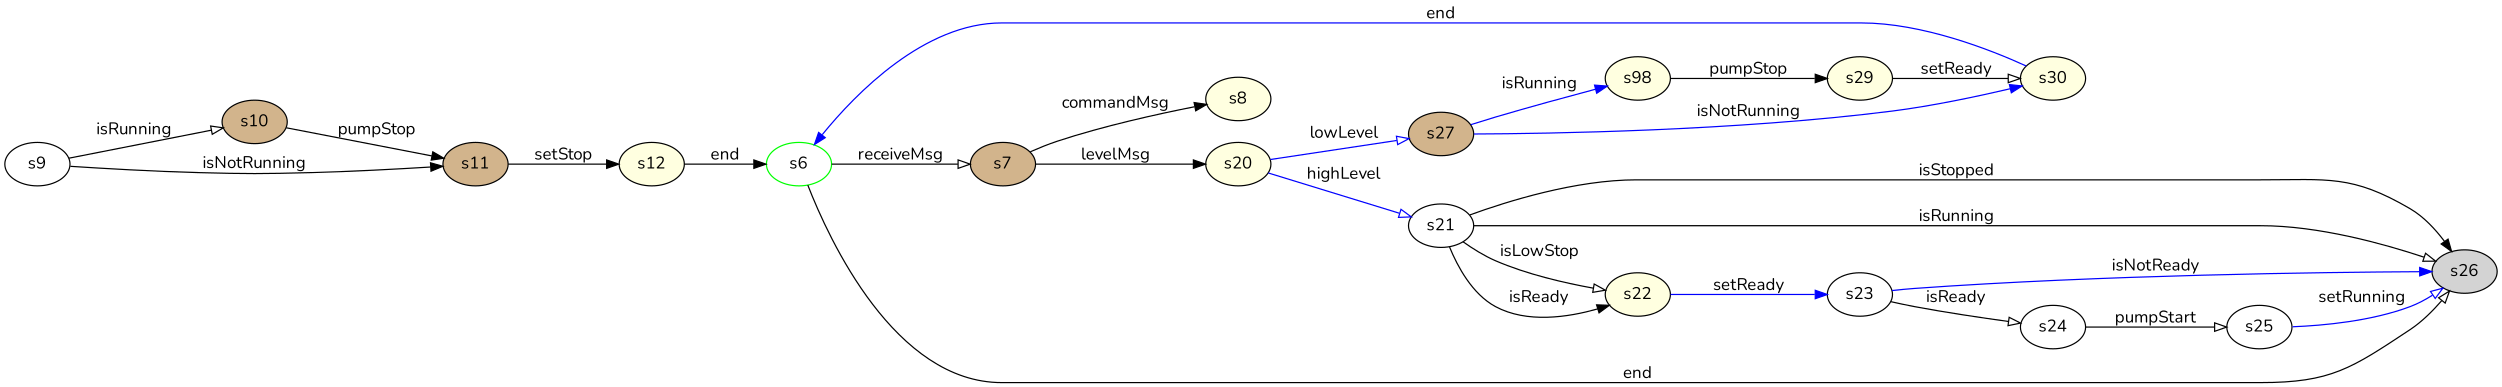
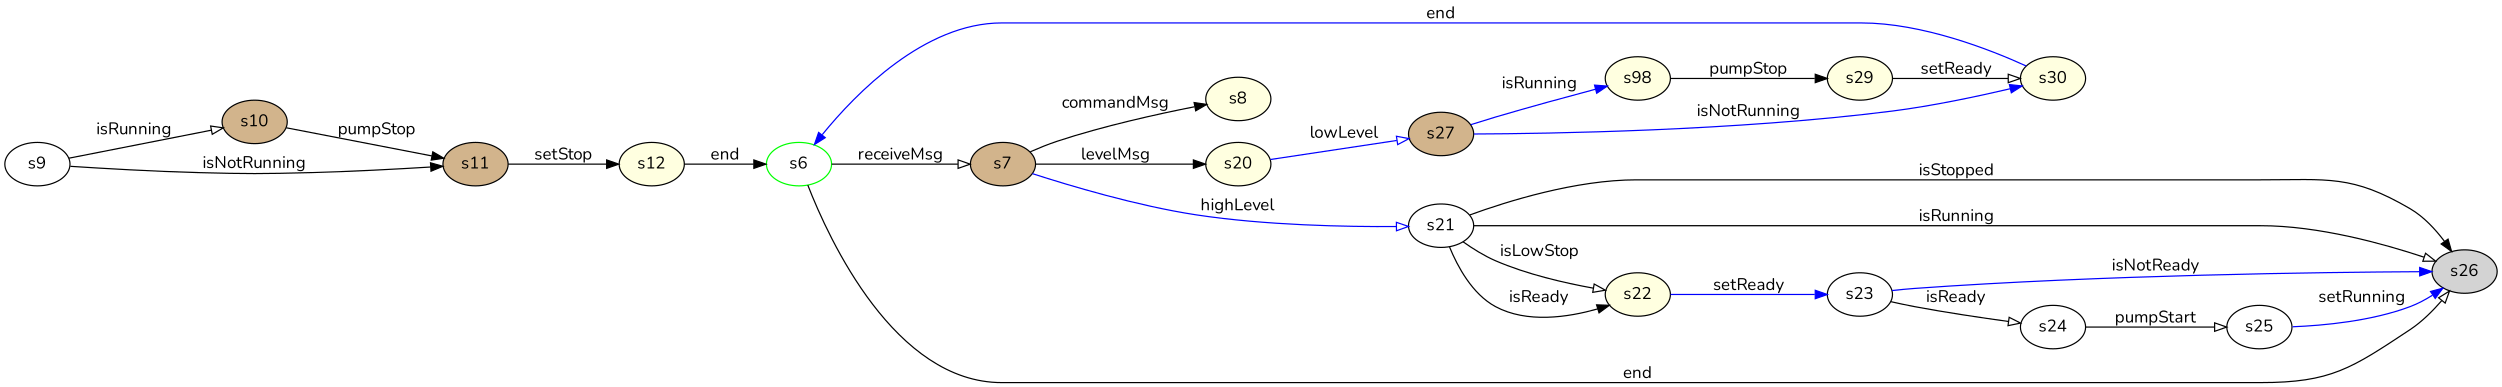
  digraph {
    fontname=Nunito
    rankdir=LR
    node [fillcolor=lightyellow fontname=Nunito style=filled]
    edge [arrowhead=normal color=black fontname=Nunito]
    n1 [color=green fillcolor=white label=s6]
    n2 [fillcolor=tan label=s7]
    n3 [fillcolor=lightgrey label=s26]
    n4 [label=s20]
    n5 [label=s8]
    n6 [fillcolor=tan label=s27]
    n7 [fillcolor=white label=s21]
    n8 [label=s30]
    n9 [label=s98]
    n10 [label=s22]
    n11 [fillcolor=white label=s9]
    n12 [fillcolor=tan label=s10]
    n13 [fillcolor=tan label=s11]
    n14 [label=s12]
    n15 [label=s29]
    n16 [fillcolor=white label=s23]
    n17 [fillcolor=white label=s24]
    n18 [fillcolor=white label=s25]
    n1 -> n2 [arrowhead=onormal label=" receiveMsg "]
    n1 -> n3 [arrowhead=onormal label=" end "]
    n2 -> n4 [label=" levelMsg "]
    n2 -> n5 [label=" commandMsg "]
    n4 -> n6 [arrowhead=onormal color=blue label=" lowLevel "]
-   n4 -> n7 [arrowhead=onormal color=blue label=" highLevel "]
+   n2 -> n7 [arrowhead=onormal color=blue label=" highLevel "]
    n6 -> n8 [color=blue label=" isNotRunning "]
    n6 -> n9 [color=blue label=" isRunning "]
    n7 -> n3 [label=" isStopped "]
    n7 -> n3 [arrowhead=onormal label=" isRunning "]
    n7 -> n10 [label=" isReady "]
    n7 -> n10 [arrowhead=onormal label=" isLowStop "]
    n8 -> n1 [color=blue label=" end "]
    n9 -> n15 [label=" pumpStop "]
    n10 -> n16 [color=blue label=" setReady "]
    n11 -> n12 [arrowhead=onormal label=" isRunning "]
    n11 -> n13 [label=" isNotRunning "]
    n12 -> n13 [label=" pumpStop "]
    n13 -> n14 [label=" setStop "]
    n14 -> n1 [label=" end "]
    n15 -> n8 [arrowhead=onormal label=" setReady "]
    n16 -> n3 [color=blue label=" isNotReady "]
    n16 -> n17 [arrowhead=onormal label=" isReady "]
    n17 -> n18 [arrowhead=onormal label=" pumpStart "]
-   n18 -> n3 [arrowhead=onormal color=blue label=" setRunning "]
+   n18 -> n3 [color=blue label=" setRunning "]
  }
